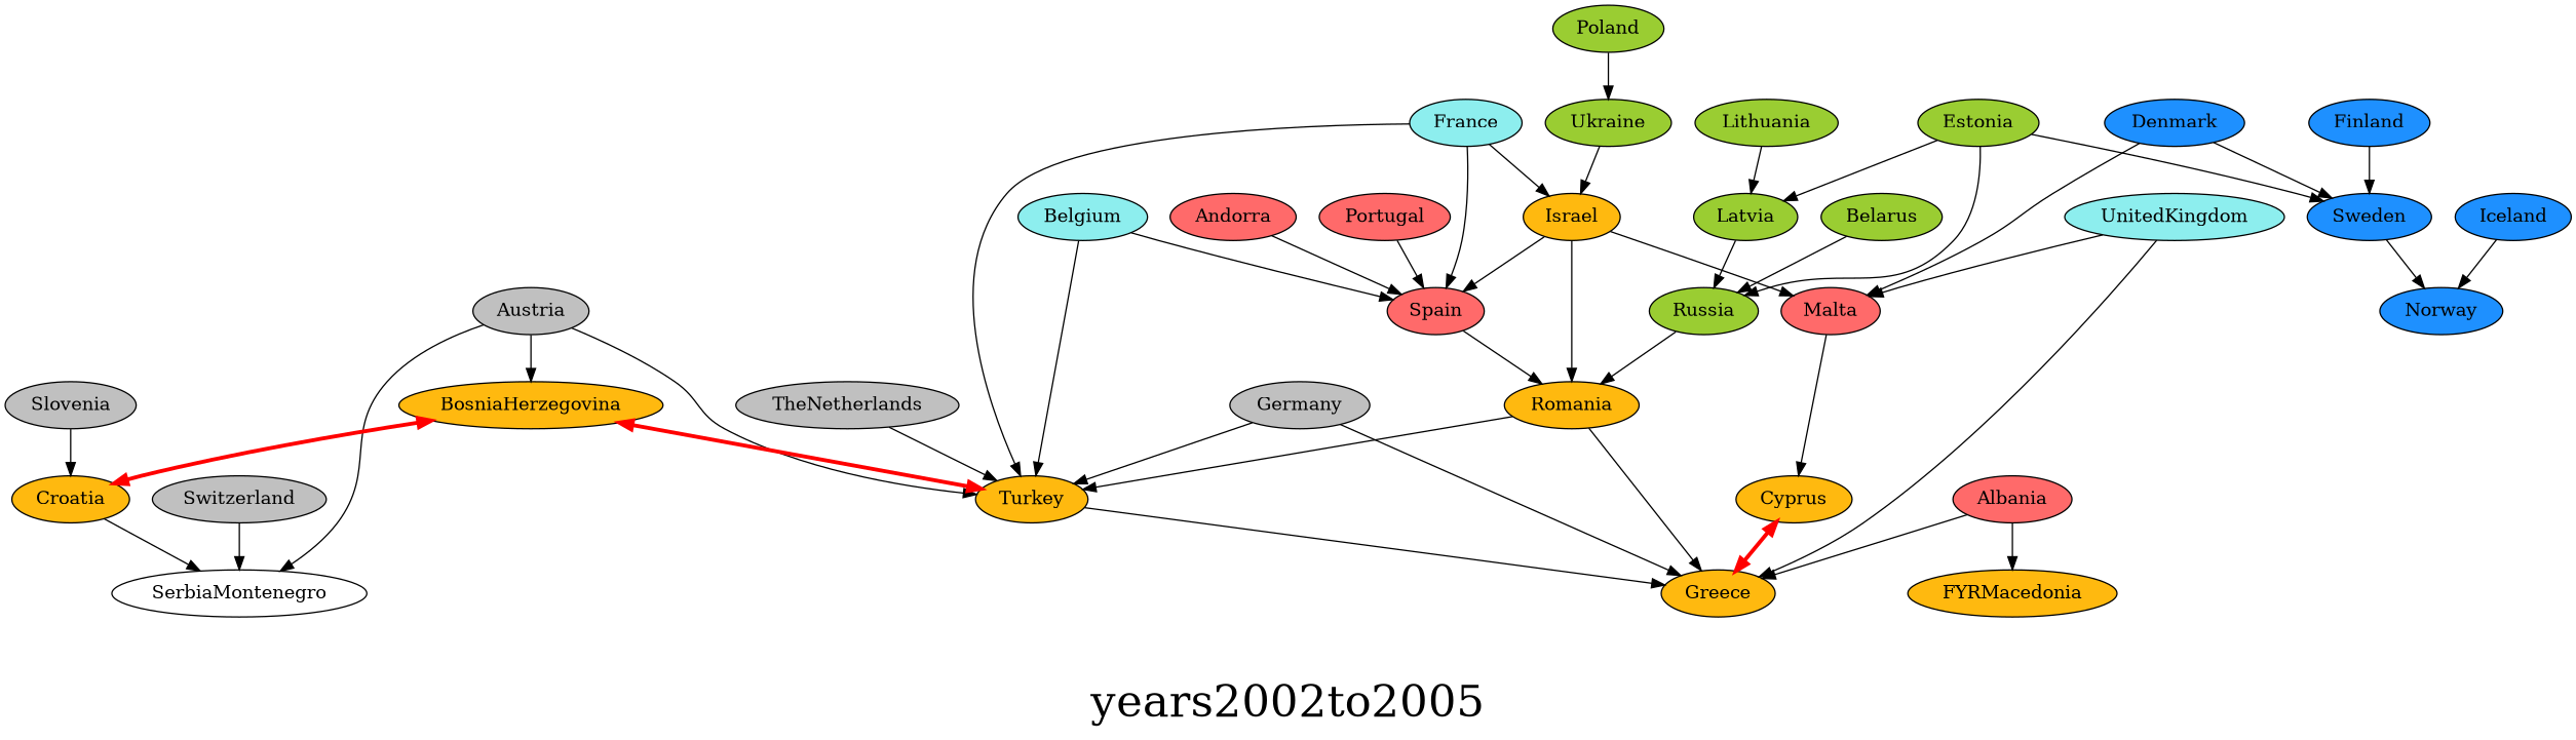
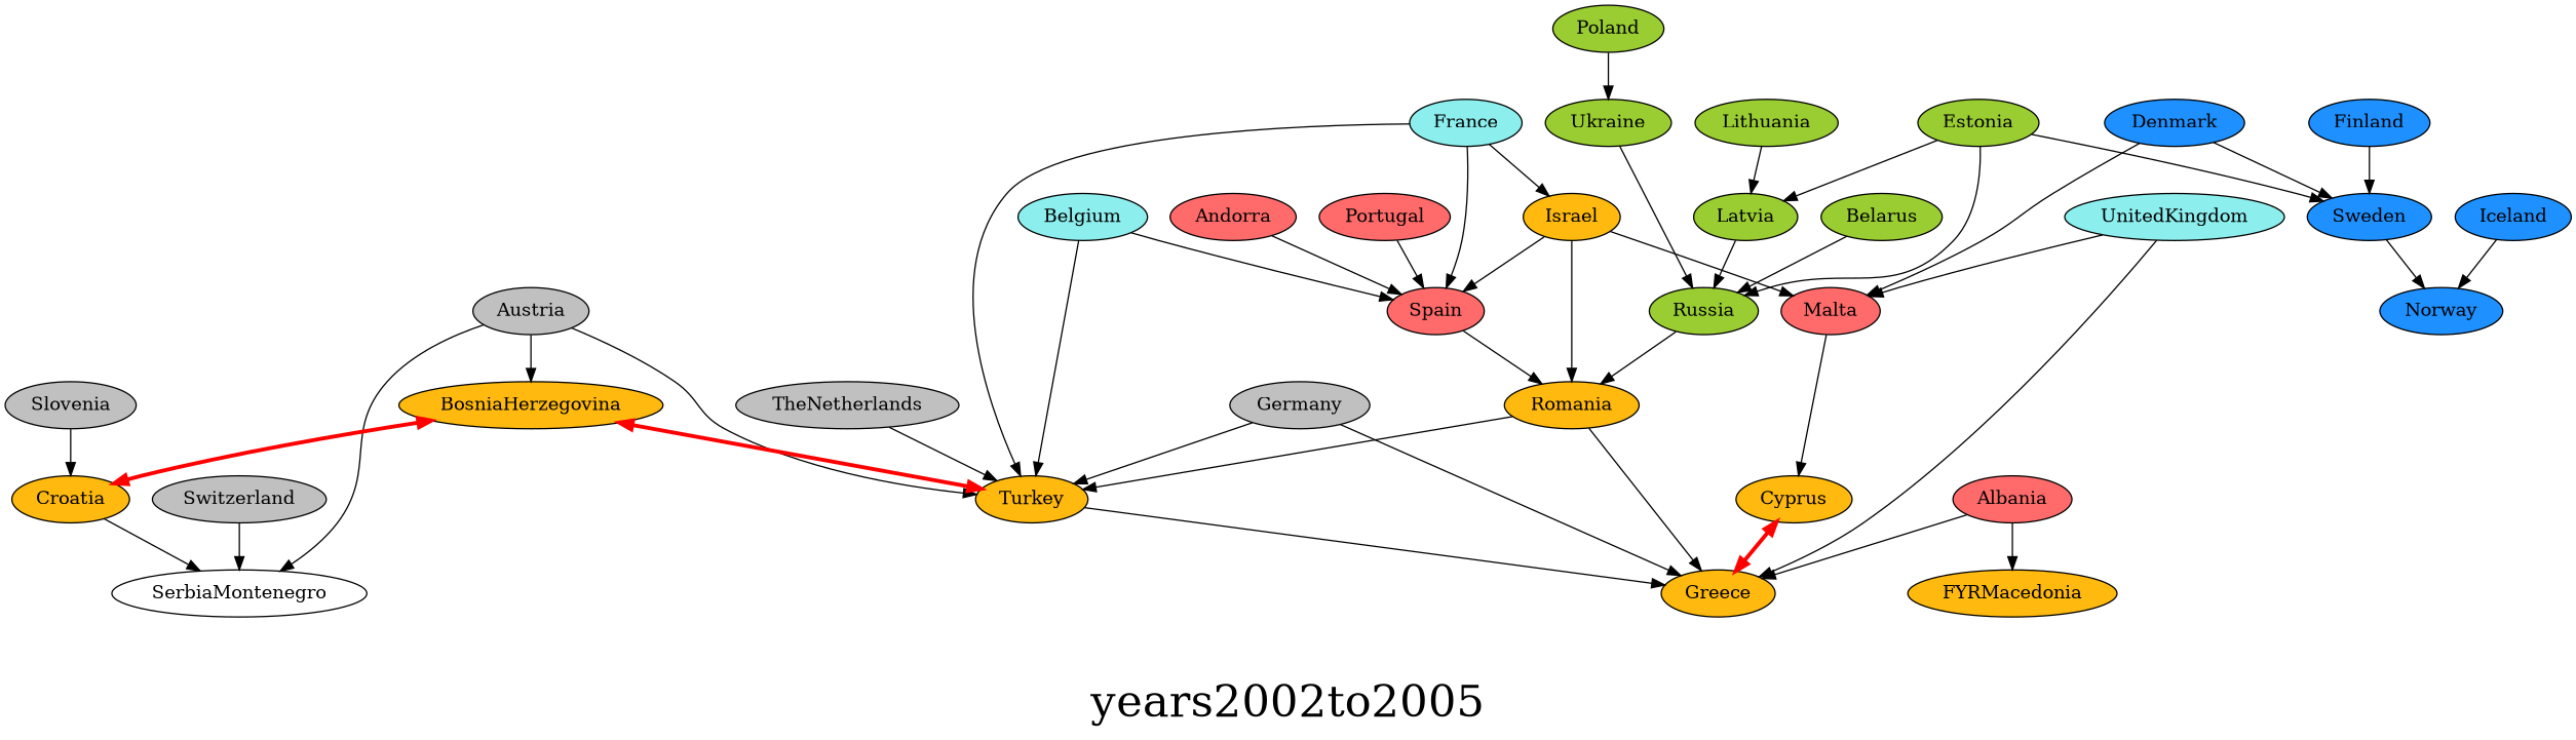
  digraph {
    fontsize=34
    label=years2002to2005
    node [fillcolor=darkgoldenrod1 style=filled]
    Albania [fillcolor=indianred1]
    Greece
    FYRMacedonia
    Andorra [fillcolor=indianred1]
    Spain [fillcolor=indianred1]
    Romania
    Turkey
    Austria [fillcolor=gray]
    BosniaHerzegovina
    SerbiaMontenegro [fillcolor="" style=""]
    Croatia
    Belarus [fillcolor=olivedrab3]
    Russia [fillcolor=olivedrab3]
    Belgium [fillcolor=darkslategray2]
    Cyprus
    Denmark [fillcolor=dodgerblue]
    Malta [fillcolor=indianred1]
    Sweden [fillcolor=dodgerblue]
    Norway [fillcolor=dodgerblue]
    Estonia [fillcolor=olivedrab3]
    Latvia [fillcolor=olivedrab3]
    Finland [fillcolor=dodgerblue]
    France [fillcolor=darkslategray2]
    Israel
    Germany [fillcolor=gray]
    Iceland [fillcolor=dodgerblue]
    Lithuania [fillcolor=olivedrab3]
    Poland [fillcolor=olivedrab3]
    Ukraine [fillcolor=olivedrab3]
    Portugal [fillcolor=indianred1]
    Slovenia [fillcolor=gray]
    Switzerland [fillcolor=gray]
    TheNetherlands [fillcolor=gray]
    UnitedKingdom [fillcolor=darkslategray2]
    Albania -> Greece
    Albania -> FYRMacedonia
    Andorra -> Spain
    Spain -> Romania
    Romania -> Greece
    Romania -> Turkey
    Turkey -> Greece
    Austria -> Turkey
    Austria -> BosniaHerzegovina
    Austria -> SerbiaMontenegro
    BosniaHerzegovina -> Turkey [color=red dir=both penwidth=3]
    BosniaHerzegovina -> Croatia [color=red dir=both penwidth=3]
    Croatia -> SerbiaMontenegro
    Belarus -> Russia
    Russia -> Romania
    Belgium -> Spain
    Belgium -> Turkey
    Cyprus -> Greece [color=red dir=both penwidth=3]
    Denmark -> Malta
    Denmark -> Sweden
    Malta -> Cyprus
    Sweden -> Norway
    Estonia -> Russia
    Estonia -> Sweden
    Estonia -> Latvia
    Latvia -> Russia
    Finland -> Sweden
    France -> Spain
    France -> Turkey
    France -> Israel
    Israel -> Spain
    Israel -> Romania
    Israel -> Malta
    Germany -> Greece
    Germany -> Turkey
    Iceland -> Norway
    Lithuania -> Latvia
    Poland -> Ukraine
-   Ukraine -> Israel
+   Ukraine -> Russia
    Portugal -> Spain
    Slovenia -> Croatia
    Switzerland -> SerbiaMontenegro
    TheNetherlands -> Turkey
    UnitedKingdom -> Greece
    UnitedKingdom -> Malta
  }
